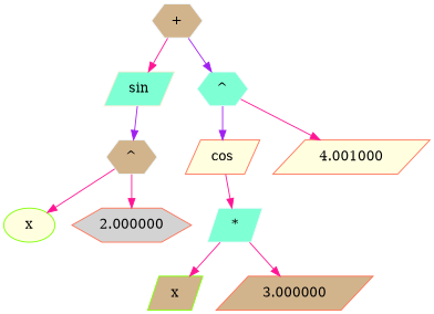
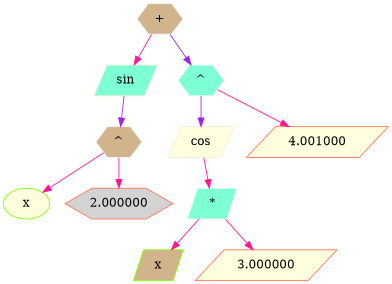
  digraph {
    node [color=aliceblue fillcolor=lightyellow shape=parallelogram style=filled]
    edge [color=deeppink]
    n1 [color=antiquewhite fillcolor=aquamarine label=sin]
    n2 [fillcolor=aquamarine label="^" shape=hexagon]
    n3 [color=chartreuse label=x shape=ellipse]
    n4 [color=coral1 fillcolor=lightgrey label=2.000000 shape=hexagon]
-   n5 [color=coral1 label=cos]
+   n5 [color=antiquewhite label=cos]
    n6 [color=coral1 label=4.001000]
    n7 [color=chartreuse fillcolor=tan label=x]
-   n8 [color=coral1 fillcolor=tan label=3.000000]
+   n8 [color=coral1 label=3.000000]
    n9 [fillcolor=tan label="^" shape=hexagon]
    n10 [fillcolor=aquamarine label="*"]
    n11 [fillcolor=tan label="+" shape=hexagon]
    subgraph sub_1 {
      rank=same
      n1
      n2
    }
    subgraph sub_2 {
      rank=same
      n3
      n4
    }
    subgraph sub_3 {
      rank=same
      n5
      n6
    }
    subgraph sub_4 {
      rank=same
      n7
      n8
    }
    n1 -> n9 [color=purple]
    n2 -> n5 [color=purple]
    n2 -> n6
    n5 -> n10
    n9 -> n3
    n9 -> n4
    n10 -> n7
    n10 -> n8
    n11 -> n1
    n11 -> n2 [color=purple]
  }
